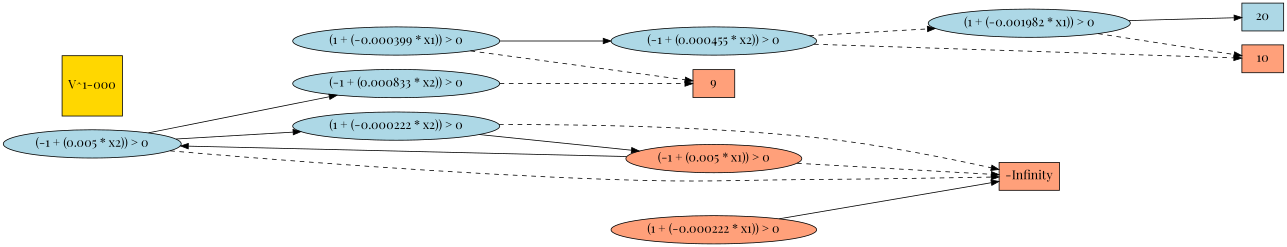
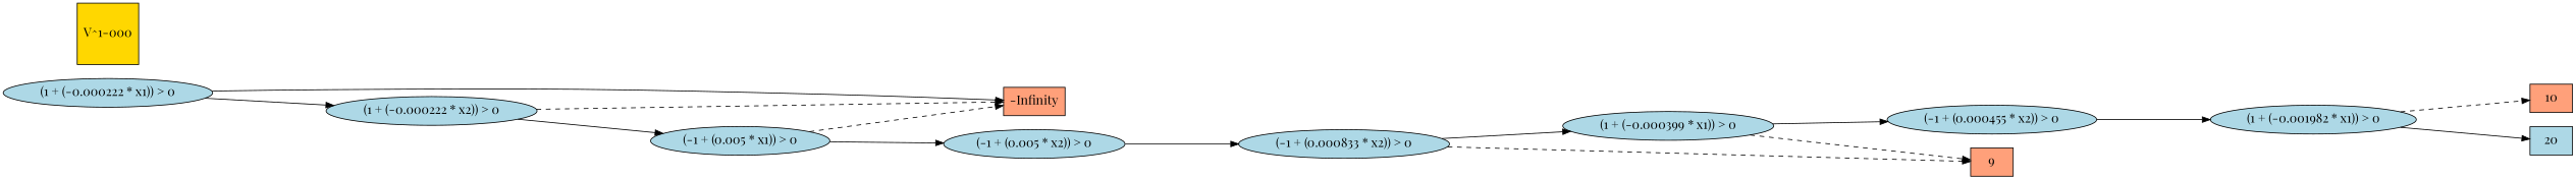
  digraph {
    fontname="Playfair Display"
    fontsize=16
    rankdir=LR
    ranksep=2.00
    node [color=black fillcolor=lightblue fontname="Playfair Display" fontsize=16 shape=ellipse style=filled]
    edge [color=black fontname="Playfair Display" style=solid]
    n1 [label="(-1 + (0.000455 * x2)) > 0"]
    n2 [fillcolor=lightsalmon label=10 shape=box]
    n3 [label="(1 + (-0.001982 * x1)) > 0"]
    n4 [label=20 shape=box]
-   n5 [fillcolor=lightsalmon label="(-1 + (0.005 * x1)) > 0"]
+   n5 [label="(-1 + (0.005 * x1)) > 0"]
    n6 [label="(-1 + (0.005 * x2)) > 0"]
    n7 [fillcolor=lightsalmon label="-Infinity" shape=box]
    n8 [label="(-1 + (0.000833 * x2)) > 0"]
    n9 [label="(1 + (-0.000399 * x1)) > 0"]
    n10 [fillcolor=lightsalmon label=9 shape=box]
-   n11 [fillcolor=lightsalmon label="(1 + (-0.000222 * x1)) > 0"]
+   n11 [label="(1 + (-0.000222 * x1)) > 0"]
    n12 [label="(1 + (-0.000222 * x2)) > 0"]
    n13 [fillcolor=gold1 label="V^1-000" shape=square]
-   n1 -> n2 [style=dashed]
-   n1 -> n3 [style=dashed]
+   n1 -> n3
    n3 -> n2 [style=dashed]
    n3 -> n4
    n5 -> n6
    n5 -> n7 [style=dashed]
-   n6 -> n7 [style=dashed]
    n6 -> n8
+   n8 -> n9
    n8 -> n10 [style=dashed]
    n9 -> n1
    n9 -> n10 [style=dashed]
    n11 -> n7
-   n6 -> n12
+   n11 -> n12
    n12 -> n5
    n12 -> n7 [style=dashed]
  }
